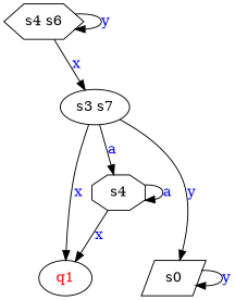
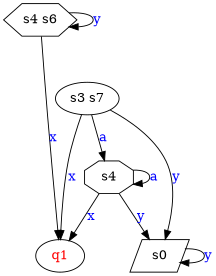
  digraph {
    node [color=black]
    n1 [label=s4 shape=octagon]
    n2 [label=s0 shape=parallelogram]
    n3 [label=<<font color="red">q1</font>> color=""]
    "s3 s7" [shape=ellipse]
    "s4 s6" [shape=hexagon]
    n1 -> n1 [label=<<font color="blue">a</font>>]
+   n1 -> n2 [label=<<font color="blue">y</font>>]
    n1 -> n3 [label=<<font color="blue">x</font>>]
    n2 -> n2 [label=<<font color="blue">y</font>>]
    "s3 s7" -> n1 [label=<<font color="blue">a</font>>]
    "s3 s7" -> n2 [label=<<font color="blue">y</font>>]
    "s3 s7" -> n3 [label=<<font color="blue">x</font>>]
-   "s4 s6" -> "s3 s7" [label=<<font color="blue">x</font>>]
+   "s4 s6" -> n3 [label=<<font color="blue">x</font>>]
    "s4 s6" -> "s4 s6" [label=<<font color="blue">y</font>>]
  }
